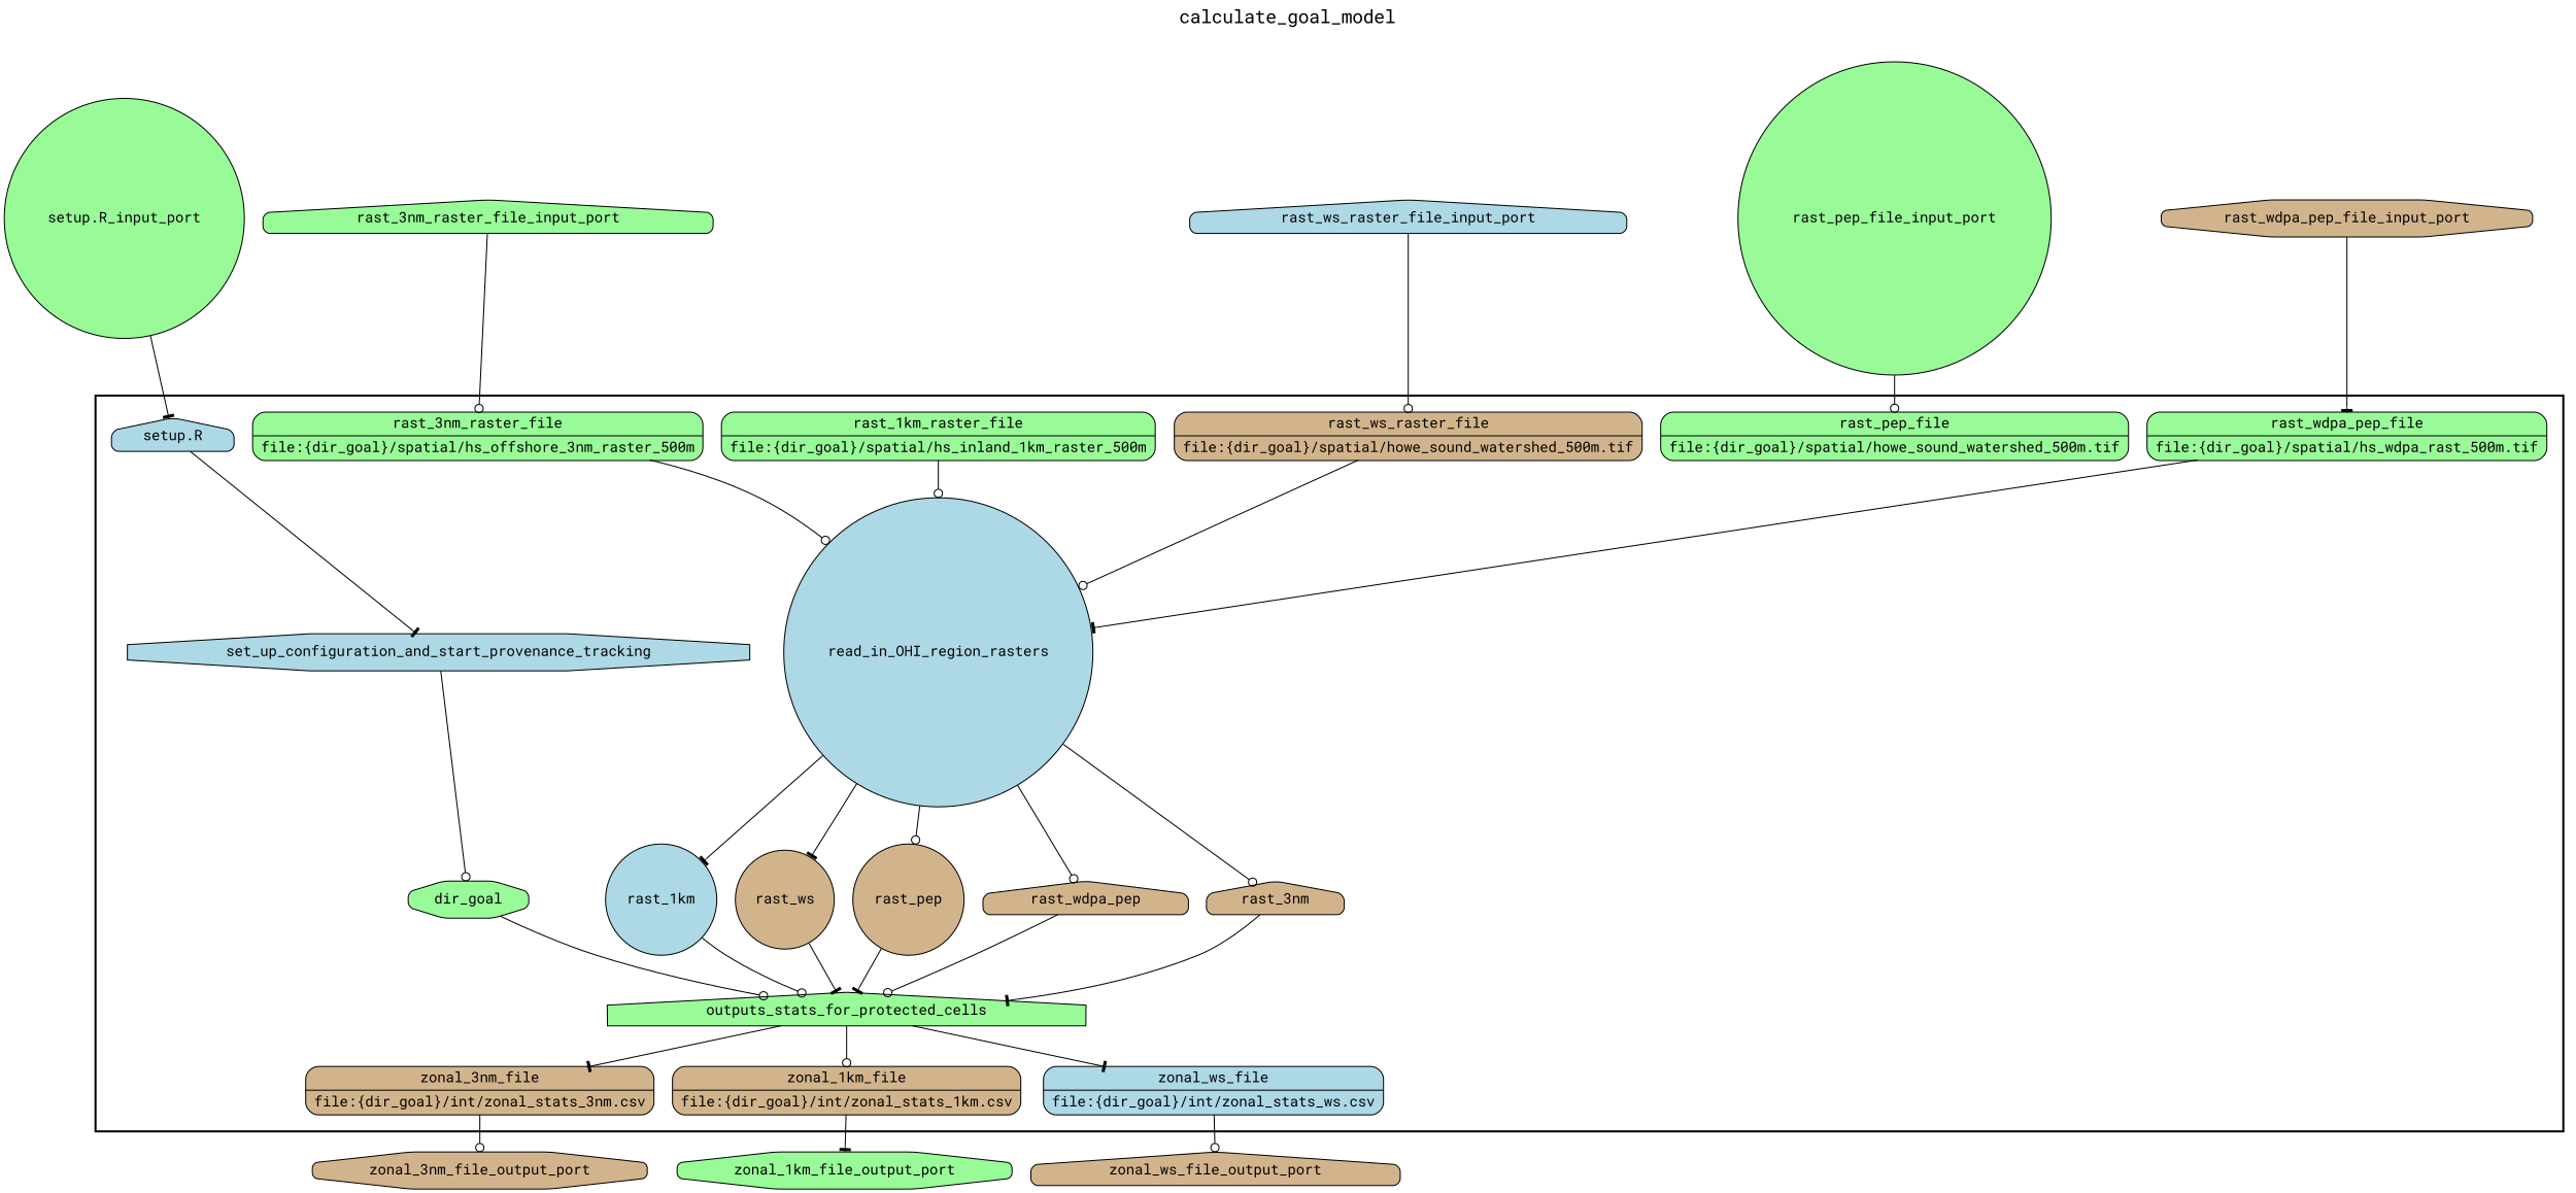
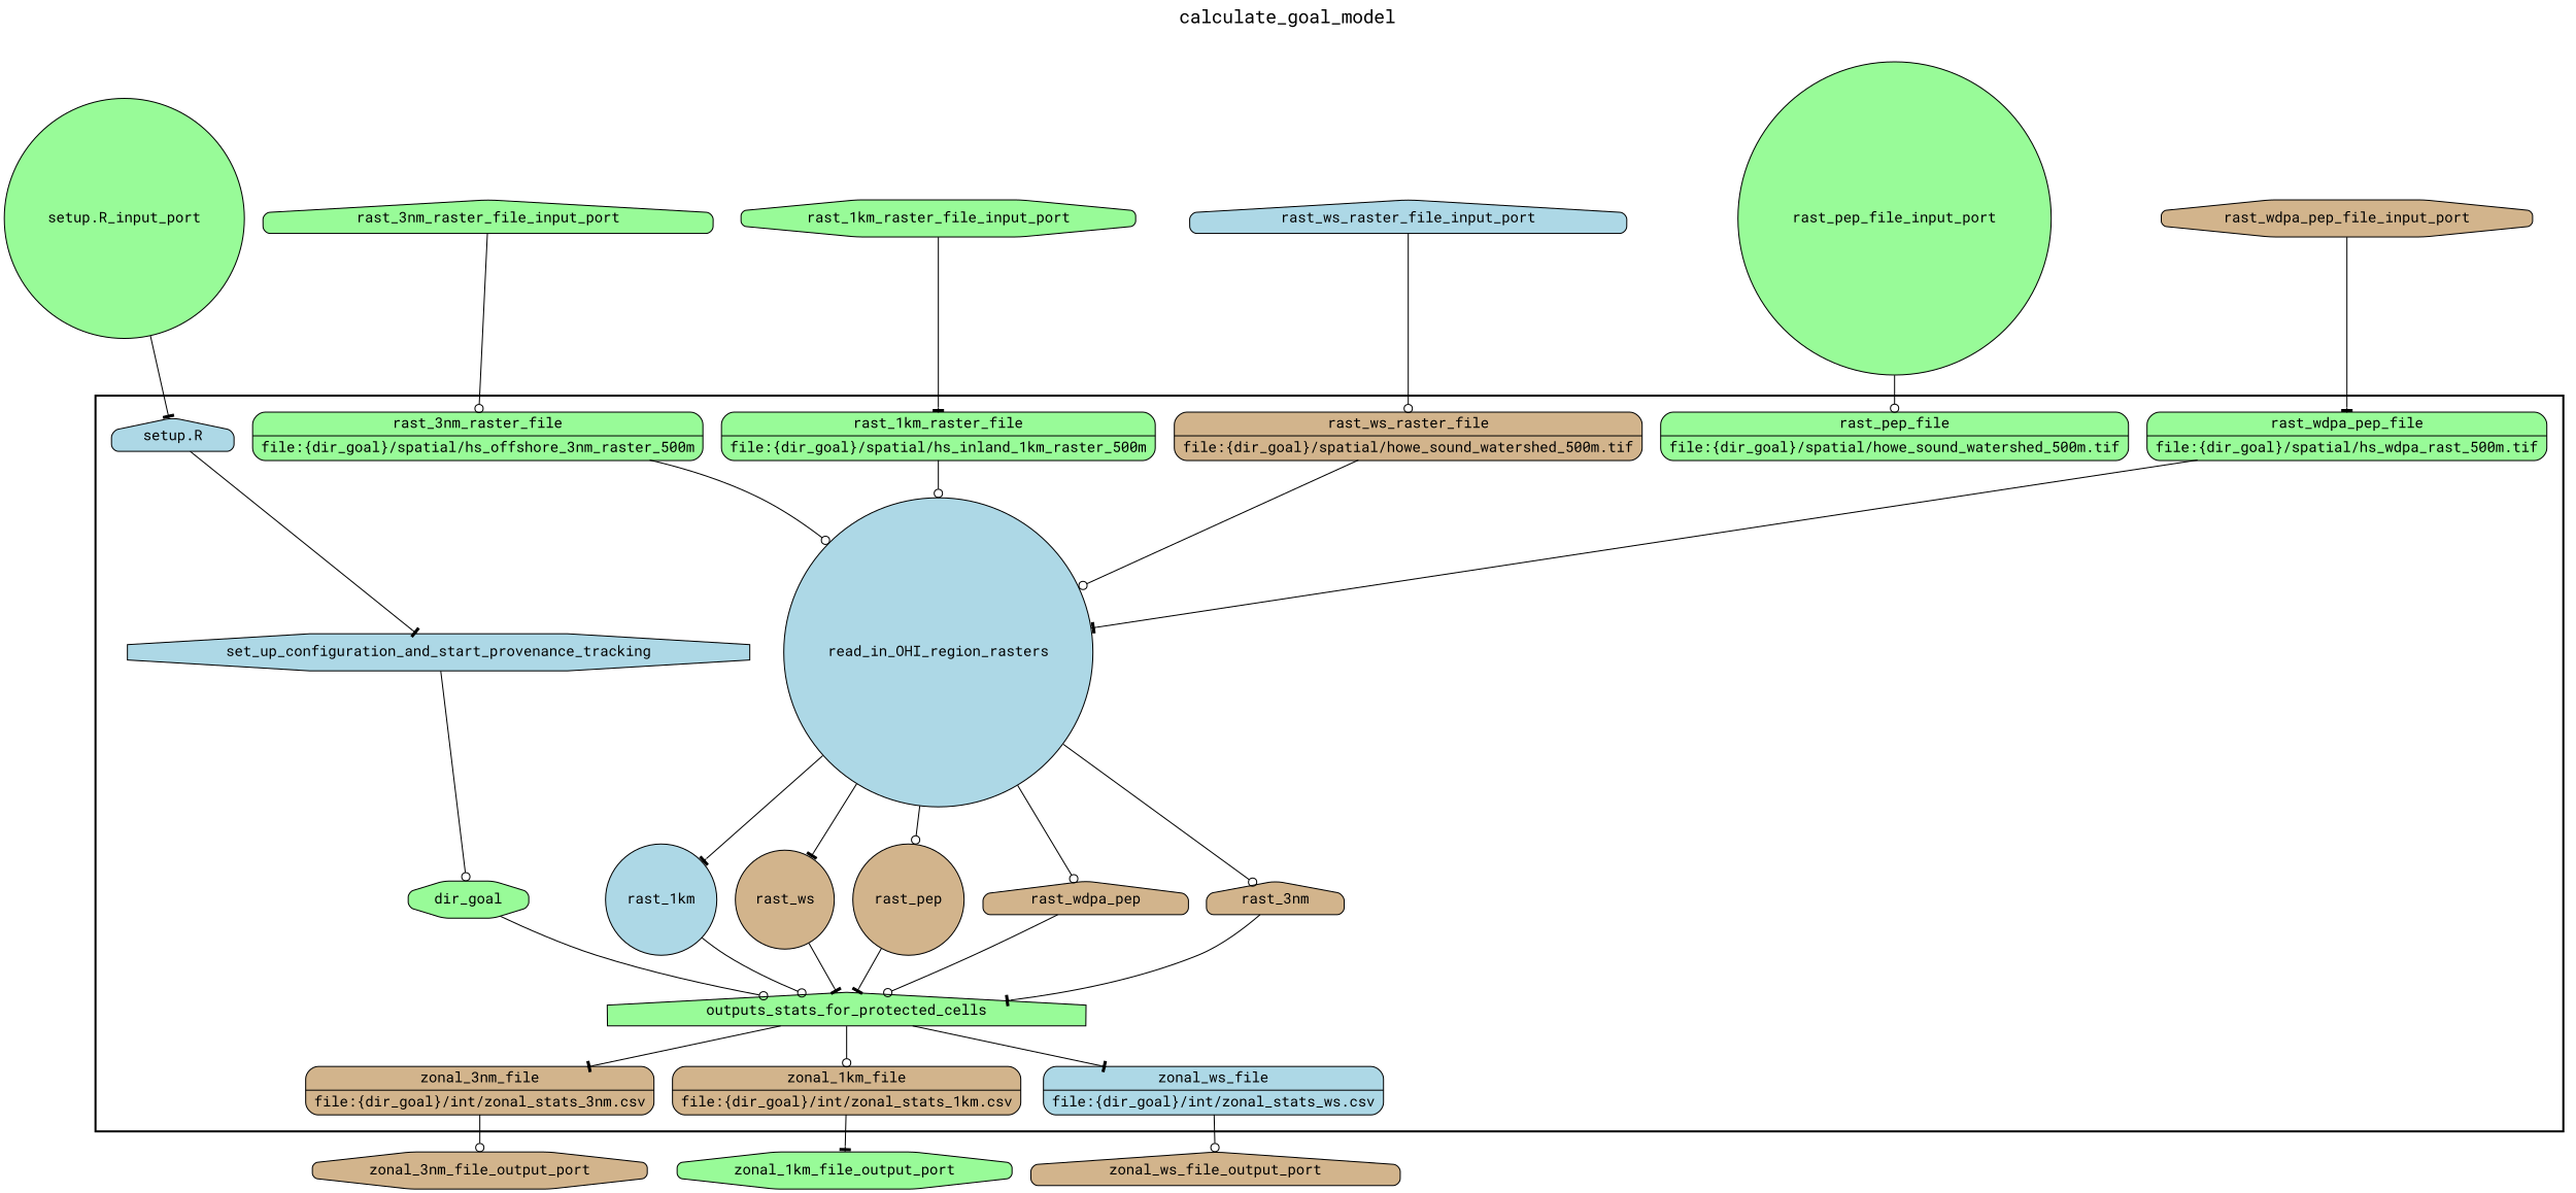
  digraph {
    fontname="Roboto Mono"
    fontsize=18
    label=calculate_goal_model
    labelloc=t
    rankdir=TB
    node [fillcolor=palegreen fontname="Roboto Mono" peripheries=1 shape=record style="rounded,filled"]
    edge [arrowhead=odot fontname="Roboto Mono"]
    set_up_configuration_and_start_provenance_tracking [fillcolor=lightblue shape=octagon style=filled]
    dir_goal [shape=octagon]
    read_in_OHI_region_rasters [fillcolor=lightblue shape=circle style=filled]
    rast_3nm [fillcolor=tan shape=house]
    rast_1km [fillcolor=lightblue shape=circle]
    rast_ws [fillcolor=tan shape=circle]
    rast_pep [fillcolor=tan shape=circle]
    rast_wdpa_pep [fillcolor=tan shape=house]
    outputs_stats_for_protected_cells [shape=house style=filled]
    n10 [fillcolor=tan label="{<f0> zonal_3nm_file |<f1> file\:\{dir_goal\}/int/zonal_stats_3nm.csv}" rankdir=LR]
    n11 [fillcolor=tan label="{<f0> zonal_1km_file |<f1> file\:\{dir_goal\}/int/zonal_stats_1km.csv}" rankdir=LR]
    n12 [fillcolor=lightblue label="{<f0> zonal_ws_file |<f1> file\:\{dir_goal\}/int/zonal_stats_ws.csv}" rankdir=LR]
    "setup.R" [fillcolor=lightblue shape=house]
    n14 [label="{<f0> rast_3nm_raster_file |<f1> file\:\{dir_goal\}/spatial/hs_offshore_3nm_raster_500m}" rankdir=LR]
    n15 [label="{<f0> rast_1km_raster_file |<f1> file\:\{dir_goal\}/spatial/hs_inland_1km_raster_500m}" rankdir=LR]
    n16 [fillcolor=tan label="{<f0> rast_ws_raster_file |<f1> file\:\{dir_goal\}/spatial/howe_sound_watershed_500m.tif}" rankdir=LR]
    n17 [label="{<f0> rast_pep_file |<f1> file\:\{dir_goal\}/spatial/howe_sound_watershed_500m.tif}" rankdir=LR]
    n18 [label="{<f0> rast_wdpa_pep_file |<f1> file\:\{dir_goal\}/spatial/hs_wdpa_rast_500m.tif}" rankdir=LR]
    zonal_3nm_file_output_port [fillcolor=tan shape=octagon width=0.2]
    zonal_1km_file_output_port [shape=octagon width=0.2]
    zonal_ws_file_output_port [fillcolor=tan shape=house width=0.2]
    "setup.R_input_port" [shape=circle width=0.2]
    rast_3nm_raster_file_input_port [shape=house width=0.2]
+   rast_1km_raster_file_input_port [shape=octagon width=0.2]
    rast_ws_raster_file_input_port [fillcolor=lightblue shape=house width=0.2]
    rast_pep_file_input_port [shape=circle width=0.2]
    rast_wdpa_pep_file_input_port [fillcolor=tan shape=octagon width=0.2]
    subgraph cluster_1 {
      color=black
      label=""
      penwidth=2
      subgraph cluster_2 {
        color=black
        label=""
        penwidth=0
        set_up_configuration_and_start_provenance_tracking
        dir_goal
        read_in_OHI_region_rasters
        rast_3nm
        rast_1km
        rast_ws
        rast_pep
        rast_wdpa_pep
        outputs_stats_for_protected_cells
        n10
        n11
        n12
        "setup.R"
        n14
        n15
        n16
        n17
        n18
      }
    }
    set_up_configuration_and_start_provenance_tracking -> dir_goal
    dir_goal -> outputs_stats_for_protected_cells
    read_in_OHI_region_rasters -> rast_3nm
    read_in_OHI_region_rasters -> rast_1km [arrowhead=tee]
    read_in_OHI_region_rasters -> rast_ws [arrowhead=tee]
    read_in_OHI_region_rasters -> rast_pep
    read_in_OHI_region_rasters -> rast_wdpa_pep
    rast_3nm -> outputs_stats_for_protected_cells [arrowhead=tee]
    rast_1km -> outputs_stats_for_protected_cells
    rast_ws -> outputs_stats_for_protected_cells [arrowhead=tee]
    rast_pep -> outputs_stats_for_protected_cells [arrowhead=tee]
    rast_wdpa_pep -> outputs_stats_for_protected_cells
    outputs_stats_for_protected_cells -> n10 [arrowhead=tee]
    outputs_stats_for_protected_cells -> n11
    outputs_stats_for_protected_cells -> n12 [arrowhead=tee]
    n10 -> zonal_3nm_file_output_port
    n11 -> zonal_1km_file_output_port [arrowhead=tee]
    n12 -> zonal_ws_file_output_port
    "setup.R" -> set_up_configuration_and_start_provenance_tracking [arrowhead=tee]
    n14 -> read_in_OHI_region_rasters
    n15 -> read_in_OHI_region_rasters
    n16 -> read_in_OHI_region_rasters
    n18 -> read_in_OHI_region_rasters [arrowhead=tee]
    "setup.R_input_port" -> "setup.R" [arrowhead=tee]
    rast_3nm_raster_file_input_port -> n14
+   rast_1km_raster_file_input_port -> n15 [arrowhead=tee]
    rast_ws_raster_file_input_port -> n16
    rast_pep_file_input_port -> n17
    rast_wdpa_pep_file_input_port -> n18 [arrowhead=tee]
  }
